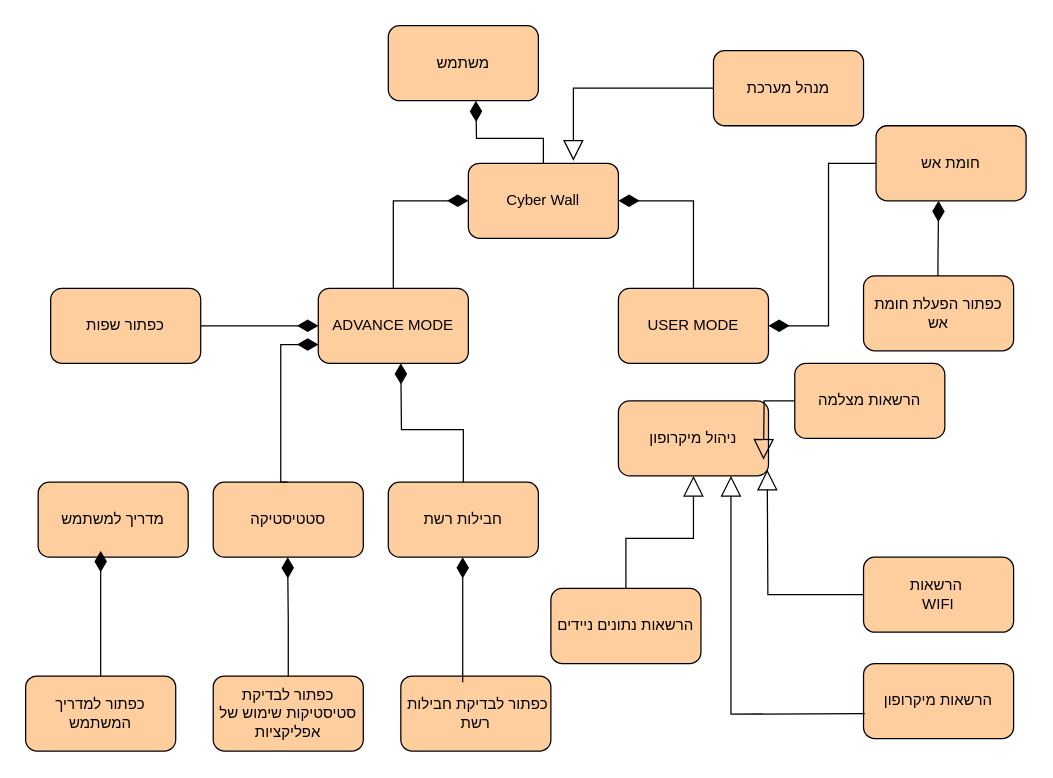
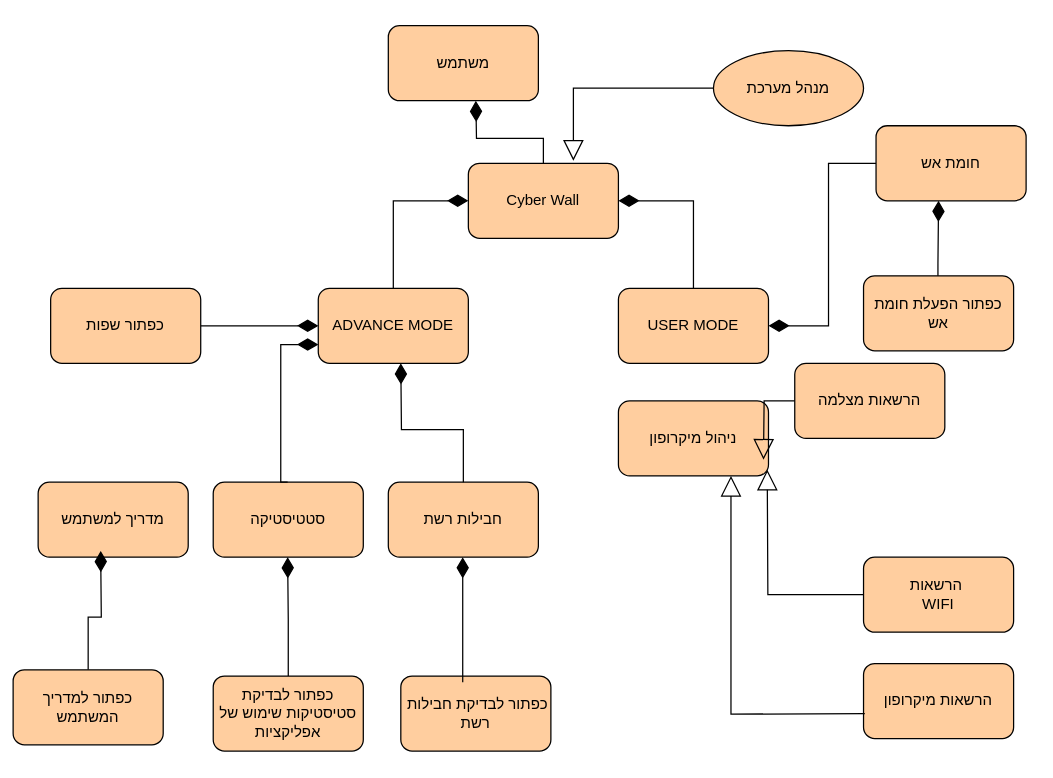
  <mxCell id="0" />
  <mxCell id="1" parent="0" />
  <mxCell id="2" style="edgeStyle=orthogonalEdgeStyle;rounded=0;jumpSize=10;orthogonalLoop=1;jettySize=auto;html=1;endArrow=diamondThin;endFill=1;endSize=14;strokeWidth=1;" edge="1" parent="1" source="3"><mxGeometry relative="1" as="geometry"><mxPoint x="380" y="80" as="targetPoint" /></mxGeometry></mxCell>
  <mxCell id="3" value="Cyber Wall" style="rounded=1;whiteSpace=wrap;html=1;fillColor=#FFCE9F;" vertex="1" parent="1"><mxGeometry x="374" y="130" width="120" height="60" as="geometry" /></mxCell>
  <mxCell id="4" value="משתמש" style="rounded=1;whiteSpace=wrap;html=1;fillColor=#FFCE9F;" vertex="1" parent="1"><mxGeometry x="310" y="20" width="120" height="60" as="geometry" /></mxCell>
  <mxCell id="5" style="edgeStyle=orthogonalEdgeStyle;rounded=0;jumpSize=10;orthogonalLoop=1;jettySize=auto;html=1;entryX=0.7;entryY=-0.033;entryDx=0;entryDy=0;endArrow=block;endFill=0;endSize=14;strokeWidth=1;entryPerimeter=0;" edge="1" parent="1" source="6" target="3"><mxGeometry relative="1" as="geometry" /></mxCell>
- <mxCell id="6" value="מנהל מערכת" style="rounded=1;whiteSpace=wrap;html=1;fillColor=#FFCE9F;" vertex="1" parent="1"><mxGeometry x="570" y="40" width="120" height="60" as="geometry" /></mxCell>
+ <mxCell id="6" value="מנהל מערכת" style="ellipse;whiteSpace=wrap;html=1;fillColor=#FFCE9F;" vertex="1" parent="1"><mxGeometry x="570" y="40" width="120" height="60" as="geometry" /></mxCell>
  <mxCell id="7" style="edgeStyle=orthogonalEdgeStyle;rounded=0;jumpSize=10;orthogonalLoop=1;jettySize=auto;html=1;entryX=0;entryY=0.5;entryDx=0;entryDy=0;endArrow=diamondThin;endFill=1;endSize=14;strokeWidth=1;" edge="1" parent="1" source="8" target="3"><mxGeometry relative="1" as="geometry" /></mxCell>
  <mxCell id="8" value="ADVANCE MODE" style="rounded=1;whiteSpace=wrap;html=1;fillColor=#FFCE9F;" vertex="1" parent="1"><mxGeometry x="254" y="230" width="120" height="60" as="geometry" /></mxCell>
  <mxCell id="9" style="edgeStyle=orthogonalEdgeStyle;rounded=0;jumpSize=10;orthogonalLoop=1;jettySize=auto;html=1;entryX=1;entryY=0.5;entryDx=0;entryDy=0;endArrow=diamondThin;endFill=1;endSize=14;strokeWidth=1;" edge="1" parent="1" source="10" target="3"><mxGeometry relative="1" as="geometry" /></mxCell>
  <mxCell id="10" value="USER MODE" style="rounded=1;whiteSpace=wrap;html=1;fillColor=#FFCE9F;" vertex="1" parent="1"><mxGeometry x="494" y="230" width="120" height="60" as="geometry" /></mxCell>
  <mxCell id="11" style="edgeStyle=orthogonalEdgeStyle;rounded=0;jumpSize=10;orthogonalLoop=1;jettySize=auto;html=1;entryX=1;entryY=0.5;entryDx=0;entryDy=0;endArrow=diamondThin;endFill=1;endSize=14;strokeWidth=1;" edge="1" parent="1" source="12" target="10"><mxGeometry relative="1" as="geometry" /></mxCell>
  <mxCell id="12" value="חומת אש&lt;span style=&quot;color: rgba(0 , 0 , 0 , 0) ; font-family: monospace ; font-size: 0px&quot;&gt;%3CmxGraphModel%3E%3Croot%3E%3CmxCell%20id%3D%220%22%2F%3E%3CmxCell%20id%3D%221%22%20parent%3D%220%22%2F%3E%3CmxCell%20id%3D%222%22%20value%3D%22Cyber%20Wall%22%20style%3D%22rounded%3D1%3BwhiteSpace%3Dwrap%3Bhtml%3D1%3B%22%20vertex%3D%221%22%20parent%3D%221%22%3E%3CmxGeometry%20x%3D%22354%22%20y%3D%22280%22%20width%3D%22120%22%20height%3D%2260%22%20as%3D%22geometry%22%2F%3E%3C%2FmxCell%3E%3C%2Froot%3E%3C%2FmxGraphModel%3E&lt;/span&gt;" style="rounded=1;whiteSpace=wrap;html=1;fillColor=#FFCE9F;" vertex="1" parent="1"><mxGeometry x="700" y="100" width="120" height="60" as="geometry" /></mxCell>
  <mxCell id="13" value="מדריך למשתמש" style="rounded=1;whiteSpace=wrap;html=1;fillColor=#FFCE9F;" vertex="1" parent="1"><mxGeometry x="30" y="385" width="120" height="60" as="geometry" /></mxCell>
  <mxCell id="14" value="סטטיסטיקה" style="rounded=1;whiteSpace=wrap;html=1;fillColor=#FFCE9F;" vertex="1" parent="1"><mxGeometry x="170" y="385" width="120" height="60" as="geometry" /></mxCell>
  <mxCell id="15" value="חבילות רשת" style="rounded=1;whiteSpace=wrap;html=1;fillColor=#FFCE9F;" vertex="1" parent="1"><mxGeometry x="310" y="385" width="120" height="60" as="geometry" /></mxCell>
  <mxCell id="16" style="edgeStyle=orthogonalEdgeStyle;rounded=0;jumpSize=10;orthogonalLoop=1;jettySize=auto;html=1;entryX=0;entryY=0.5;entryDx=0;entryDy=0;endArrow=diamondThin;endFill=1;endSize=14;strokeWidth=1;" edge="1" parent="1" source="17" target="8"><mxGeometry relative="1" as="geometry" /></mxCell>
  <mxCell id="17" value="כפתור שפות" style="rounded=1;whiteSpace=wrap;html=1;fillColor=#FFCE9F;" vertex="1" parent="1"><mxGeometry x="40" y="230" width="120" height="60" as="geometry" /></mxCell>
  <mxCell id="18" value="ניהול מיקרופון" style="rounded=1;whiteSpace=wrap;html=1;fillColor=#FFCE9F;" vertex="1" parent="1"><mxGeometry x="494" y="320" width="120" height="60" as="geometry" /></mxCell>
  <mxCell id="19" value="כפתור לבדיקת סטיסטיקות שימוש של אפליקציות" style="rounded=1;whiteSpace=wrap;html=1;fillColor=#FFCE9F;" vertex="1" parent="1"><mxGeometry x="170" y="540" width="120" height="60" as="geometry" /></mxCell>
  <mxCell id="20" value="&amp;nbsp;כפתור לבדיקת חבילות רשת" style="rounded=1;whiteSpace=wrap;html=1;fillColor=#FFCE9F;" vertex="1" parent="1"><mxGeometry x="320" y="540" width="120" height="60" as="geometry" /></mxCell>
  <mxCell id="21" style="edgeStyle=orthogonalEdgeStyle;rounded=0;orthogonalLoop=1;jettySize=auto;html=1;endArrow=diamondThin;endFill=1;jumpSize=10;strokeWidth=1;endSize=14;" edge="1" parent="1" source="22"><mxGeometry relative="1" as="geometry"><mxPoint x="80" y="440" as="targetPoint" /></mxGeometry></mxCell>
- <mxCell id="22" value="כפתור למדריך המשתמש" style="rounded=1;whiteSpace=wrap;html=1;fillColor=#FFCE9F;" vertex="1" parent="1"><mxGeometry y="540" width="120" height="60" as="geometry" x="20" /></mxCell>
+ <mxCell id="22" value="כפתור למדריך המשתמש" style="rounded=1;whiteSpace=wrap;html=1;fillColor=#FFCE9F;" vertex="1" parent="1"><mxGeometry x="10" y="535" width="120" height="60" as="geometry" /></mxCell>
  <mxCell id="23" value="כפתור הפעלת חומת אש" style="rounded=1;whiteSpace=wrap;html=1;fillColor=#FFCE9F;" vertex="1" parent="1"><mxGeometry x="690" y="220" width="120" height="60" as="geometry" /></mxCell>
  <mxCell id="24" style="edgeStyle=orthogonalEdgeStyle;rounded=0;orthogonalLoop=1;jettySize=auto;html=1;endArrow=diamondThin;endFill=1;jumpSize=10;strokeWidth=1;endSize=14;exitX=0.5;exitY=0;exitDx=0;exitDy=0;" edge="1" parent="1" source="19"><mxGeometry relative="1" as="geometry"><mxPoint x="229.5" y="445" as="targetPoint" /><mxPoint x="230" y="530" as="sourcePoint" /><Array as="points"><mxPoint x="230" y="495" /></Array></mxGeometry></mxCell>
  <mxCell id="25" style="edgeStyle=orthogonalEdgeStyle;rounded=0;orthogonalLoop=1;jettySize=auto;html=1;endArrow=diamondThin;endFill=1;jumpSize=10;strokeWidth=1;endSize=14;" edge="1" parent="1"><mxGeometry relative="1" as="geometry"><mxPoint x="369.5" y="445" as="targetPoint" /><mxPoint x="369.5" y="545" as="sourcePoint" /></mxGeometry></mxCell>
  <mxCell id="26" value="הרשאות מצלמה" style="rounded=1;whiteSpace=wrap;html=1;fillColor=#FFCE9F;" vertex="1" parent="1"><mxGeometry x="635" y="290" width="120" height="60" as="geometry" /></mxCell>
  <mxCell id="27" value="הרשאות מיקרופון" style="rounded=1;whiteSpace=wrap;html=1;fillColor=#FFCE9F;" vertex="1" parent="1"><mxGeometry x="690" y="530" width="120" height="60" as="geometry" /></mxCell>
  <mxCell id="28" value="הרשאות&amp;nbsp;&lt;br&gt;WIFI" style="rounded=1;whiteSpace=wrap;html=1;fillColor=#FFCE9F;" vertex="1" parent="1"><mxGeometry x="690" y="445" width="120" height="60" as="geometry" /></mxCell>
- <mxCell id="29" style="edgeStyle=orthogonalEdgeStyle;rounded=0;jumpSize=10;orthogonalLoop=1;jettySize=auto;html=1;endArrow=block;endFill=0;endSize=14;strokeWidth=1;" edge="1" parent="1" source="30" target="18"><mxGeometry relative="1" as="geometry" /></mxCell>
- <mxCell id="30" value="הרשאות נתונים ניידים" style="rounded=1;whiteSpace=wrap;html=1;fillColor=#FFCE9F;" vertex="1" parent="1"><mxGeometry x="440" y="470" width="120" height="60" as="geometry" /></mxCell>
  <mxCell id="31" style="edgeStyle=orthogonalEdgeStyle;rounded=0;jumpSize=10;orthogonalLoop=1;jettySize=auto;html=1;endArrow=block;endFill=0;endSize=14;strokeWidth=1;exitX=0;exitY=0.5;exitDx=0;exitDy=0;" edge="1" parent="1" source="26"><mxGeometry relative="1" as="geometry"><mxPoint x="629.5" y="522" as="sourcePoint" /><mxPoint x="610" y="367" as="targetPoint" /></mxGeometry></mxCell>
  <mxCell id="32" style="edgeStyle=orthogonalEdgeStyle;rounded=0;jumpSize=10;orthogonalLoop=1;jettySize=auto;html=1;endArrow=block;endFill=0;endSize=14;strokeWidth=1;exitX=0;exitY=0.5;exitDx=0;exitDy=0;" edge="1" parent="1" source="28"><mxGeometry relative="1" as="geometry"><mxPoint x="613" y="530" as="sourcePoint" /><mxPoint x="613" y="375" as="targetPoint" /></mxGeometry></mxCell>
  <mxCell id="33" style="edgeStyle=orthogonalEdgeStyle;rounded=0;jumpSize=10;orthogonalLoop=1;jettySize=auto;html=1;endArrow=block;endFill=0;endSize=14;strokeWidth=1;exitX=0;exitY=0.5;exitDx=0;exitDy=0;entryX=0.75;entryY=1;entryDx=0;entryDy=0;" edge="1" parent="1" target="18"><mxGeometry relative="1" as="geometry"><mxPoint x="691" y="570" as="sourcePoint" /><mxPoint x="614" y="470" as="targetPoint" /></mxGeometry></mxCell>
  <mxCell id="34" style="edgeStyle=orthogonalEdgeStyle;rounded=0;orthogonalLoop=1;jettySize=auto;html=1;endArrow=diamondThin;endFill=1;jumpSize=10;strokeWidth=1;endSize=14;exitX=0.5;exitY=0;exitDx=0;exitDy=0;" edge="1" parent="1" source="15"><mxGeometry relative="1" as="geometry"><mxPoint x="320" y="290" as="targetPoint" /><mxPoint x="320" y="390" as="sourcePoint" /></mxGeometry></mxCell>
  <mxCell id="35" style="edgeStyle=orthogonalEdgeStyle;rounded=0;orthogonalLoop=1;jettySize=auto;html=1;endArrow=diamondThin;endFill=1;jumpSize=10;strokeWidth=1;endSize=14;entryX=0;entryY=0.75;entryDx=0;entryDy=0;" edge="1" parent="1" target="8"><mxGeometry relative="1" as="geometry"><mxPoint x="229.5" y="285" as="targetPoint" /><mxPoint x="229.5" y="385" as="sourcePoint" /><Array as="points"><mxPoint x="224" y="385" /><mxPoint x="224" y="275" /></Array></mxGeometry></mxCell>
  <mxCell id="36" style="edgeStyle=orthogonalEdgeStyle;rounded=0;orthogonalLoop=1;jettySize=auto;html=1;endArrow=diamondThin;endFill=1;jumpSize=10;strokeWidth=1;endSize=14;" edge="1" parent="1"><mxGeometry relative="1" as="geometry"><mxPoint x="750" y="160" as="targetPoint" /><mxPoint x="749.5" y="220" as="sourcePoint" /><Array as="points"><mxPoint x="750" y="210" /><mxPoint x="750" y="210" /></Array></mxGeometry></mxCell>
